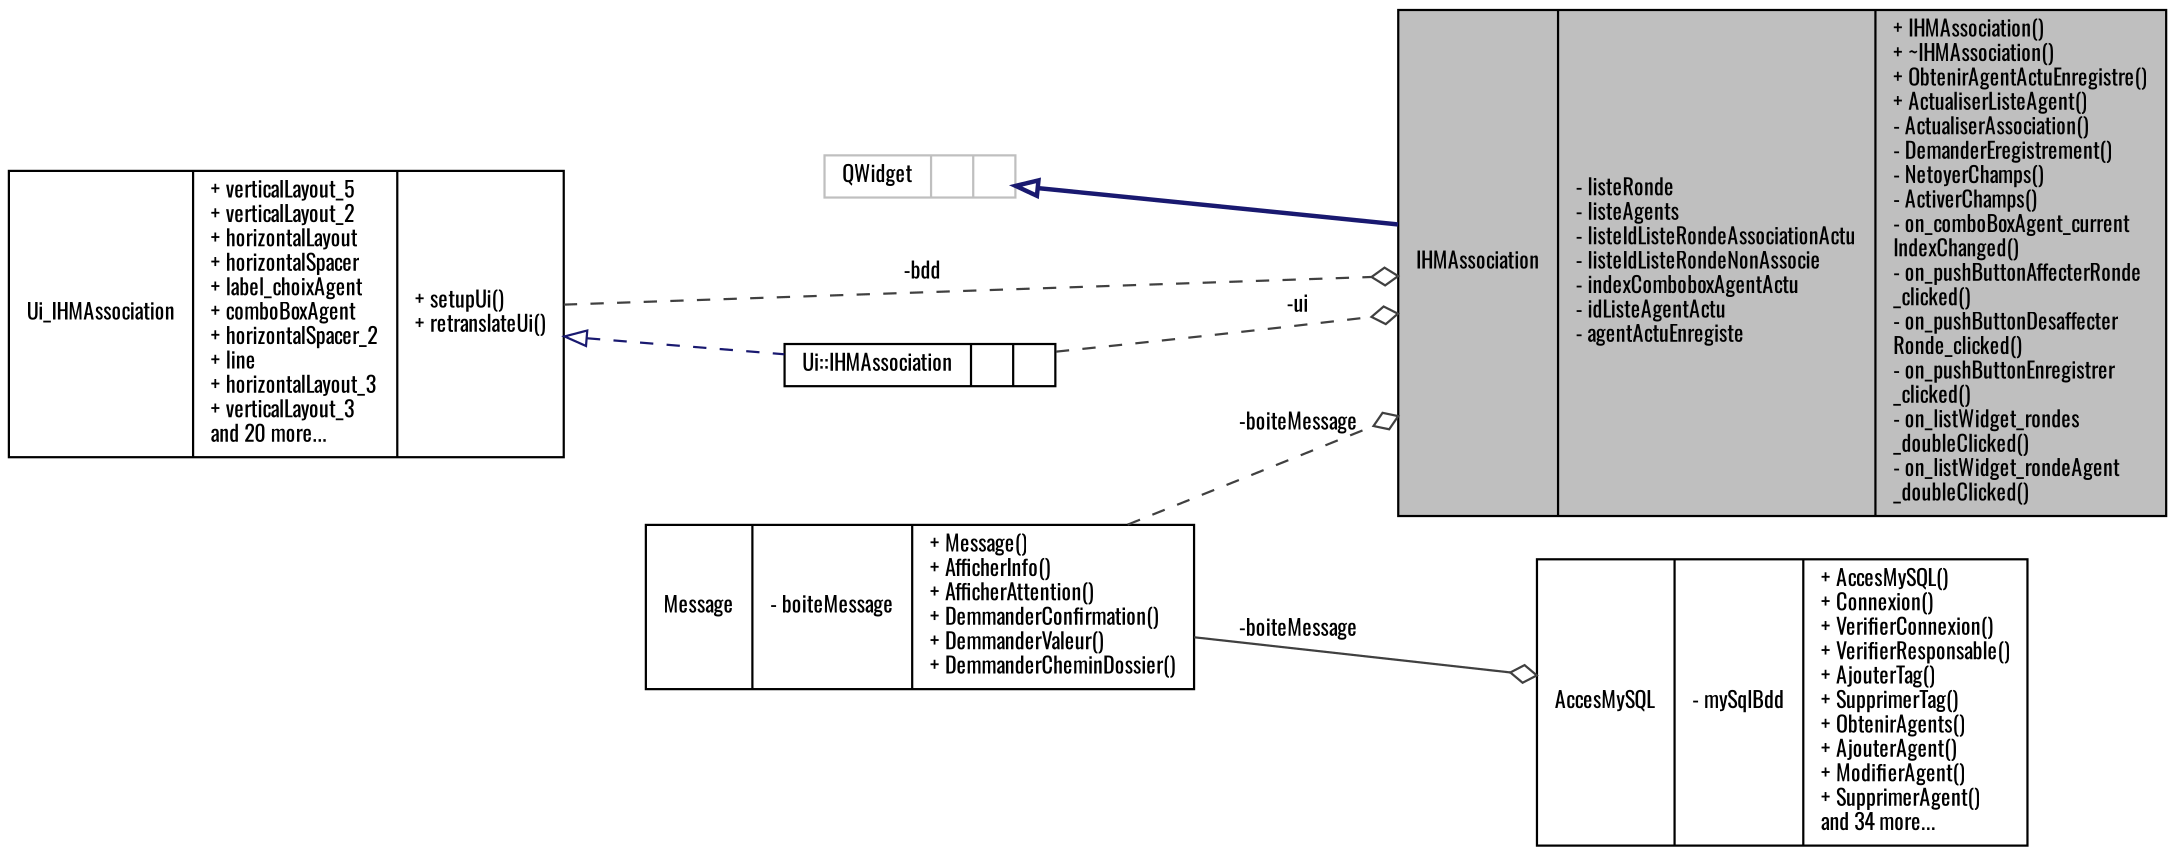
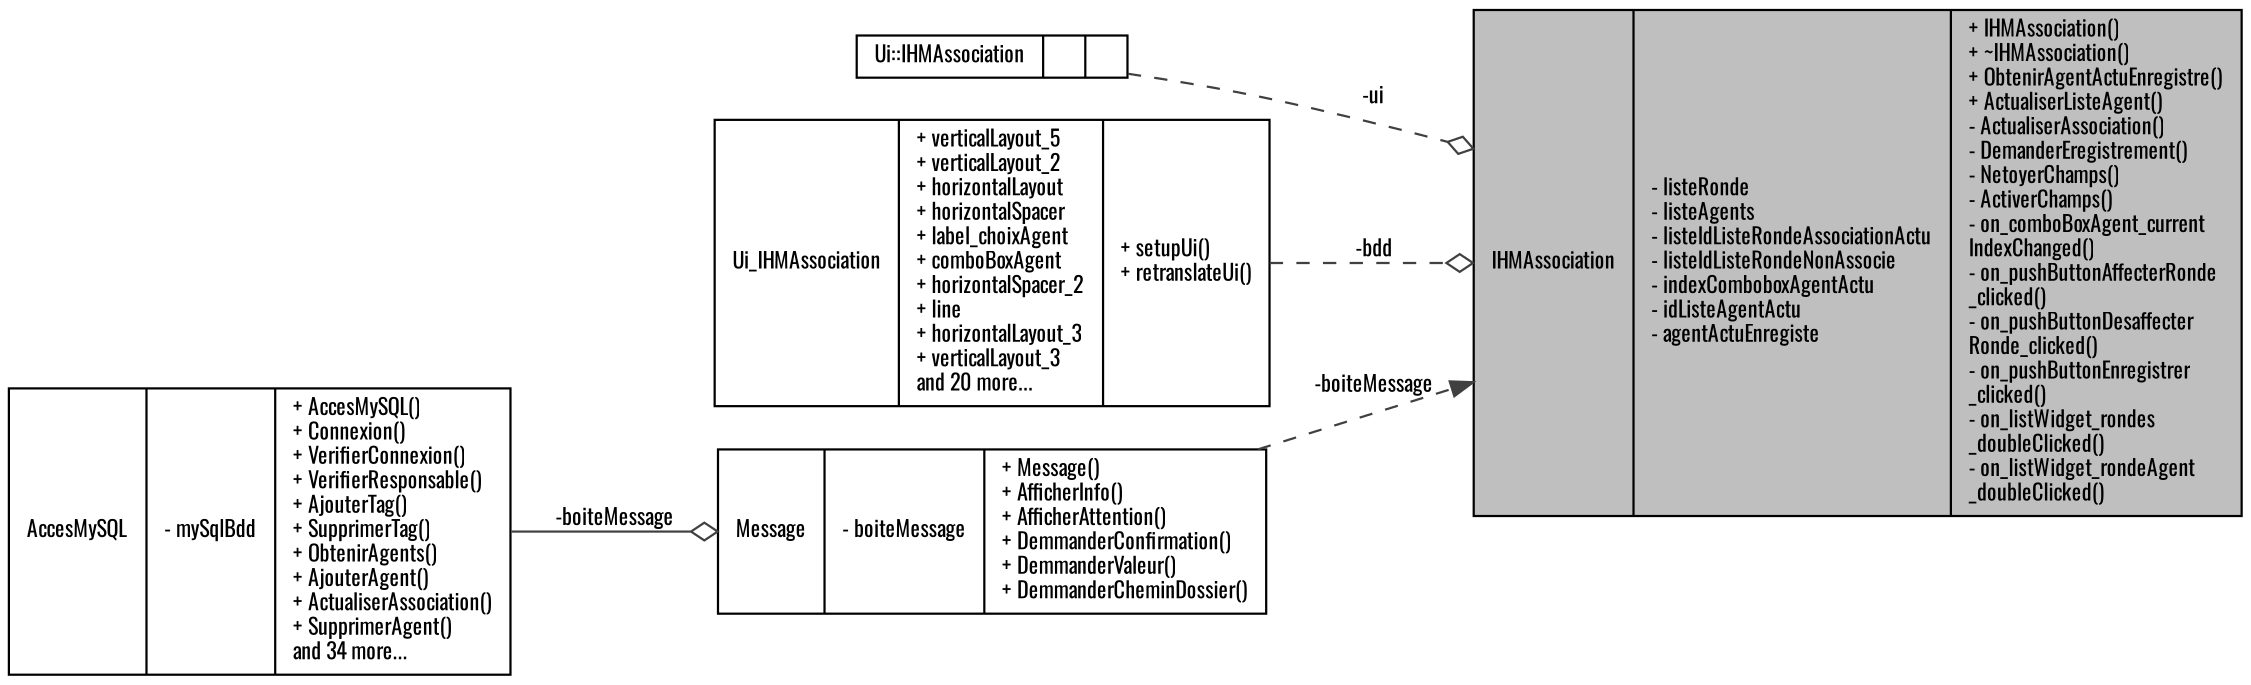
  digraph {
    fontname=Oswald
    rankdir=LR
    node [color=black fillcolor=white fontname=Oswald fontsize=10 shape=record style=filled]
    edge [color=grey25 fontname=Oswald fontsize=10 labelfontname=Helvetica labelfontsize=10 style=dashed arrowhead=odiamond]
    n1 [fillcolor=grey75 fontcolor=black height=0.2 label="{IHMAssociation\n|- listeRonde\l- listeAgents\l- listeIdListeRondeAssociationActu\l- listeIdListeRondeNonAssocie\l- indexComboboxAgentActu\l- idListeAgentActu\l- agentActuEnregiste\l|+ IHMAssociation()\l+ ~IHMAssociation()\l+ ObtenirAgentActuEnregistre()\l+ ActualiserListeAgent()\l- ActualiserAssociation()\l- DemanderEregistrement()\l- NetoyerChamps()\l- ActiverChamps()\l- on_comboBoxAgent_current\lIndexChanged()\l- on_pushButtonAffecterRonde\l_clicked()\l- on_pushButtonDesaffecter\lRonde_clicked()\l- on_pushButtonEnregistrer\l_clicked()\l- on_listWidget_rondes\l_doubleClicked()\l- on_listWidget_rondeAgent\l_doubleClicked()\l}" width=0.4]
-   n2 [color=grey75 height=0.2 label="{QWidget\n||}" width=0.4]
    n3 [height=0.2 label="{Ui::IHMAssociation\n||}" width=0.4]
    n4 [height=0.2 label="{Ui_IHMAssociation\n|+ verticalLayout_5\l+ verticalLayout_2\l+ horizontalLayout\l+ horizontalSpacer\l+ label_choixAgent\l+ comboBoxAgent\l+ horizontalSpacer_2\l+ line\l+ horizontalLayout_3\l+ verticalLayout_3\land 20 more...\l|+ setupUi()\l+ retranslateUi()\l}" width=0.4]
-   n5 [height=0.2 label="{AccesMySQL\n|- mySqlBdd\l|+ AccesMySQL()\l+ Connexion()\l+ VerifierConnexion()\l+ VerifierResponsable()\l+ AjouterTag()\l+ SupprimerTag()\l+ ObtenirAgents()\l+ AjouterAgent()\l+ ModifierAgent()\l+ SupprimerAgent()\land 34 more...\l}" width=0.4]
+   n5 [height=0.2 label="{AccesMySQL\n|- mySqlBdd\l|+ AccesMySQL()\l+ Connexion()\l+ VerifierConnexion()\l+ VerifierResponsable()\l+ AjouterTag()\l+ SupprimerTag()\l+ ObtenirAgents()\l+ AjouterAgent()\l+ ActualiserAssociation()\l+ SupprimerAgent()\land 34 more...\l}" width=0.4]
    n6 [height=0.2 label="{Message\n|- boiteMessage\l|+ Message()\l+ AfficherInfo()\l+ AfficherAttention()\l+ DemmanderConfirmation()\l+ DemmanderValeur()\l+ DemmanderCheminDossier()\l}" width=0.4]
-   n2 -> n1 [arrowtail=onormal color=midnightblue dir=back style=bold arrowhead=""]
    n3 -> n1 [label=" -ui"]
    n4 -> n1 [label=" -bdd"]
-   n4 -> n3 [arrowtail=onormal color=midnightblue dir=back arrowhead=""]
-   n6 -> n1 [label=" -boiteMessage"]
-   n6 -> n5 [label=" -boiteMessage" style=solid]
+   n6 -> n1 [arrowhead=normal label=" -boiteMessage"]
+   n5 -> n6 [label=" -boiteMessage" style=solid]
  }
